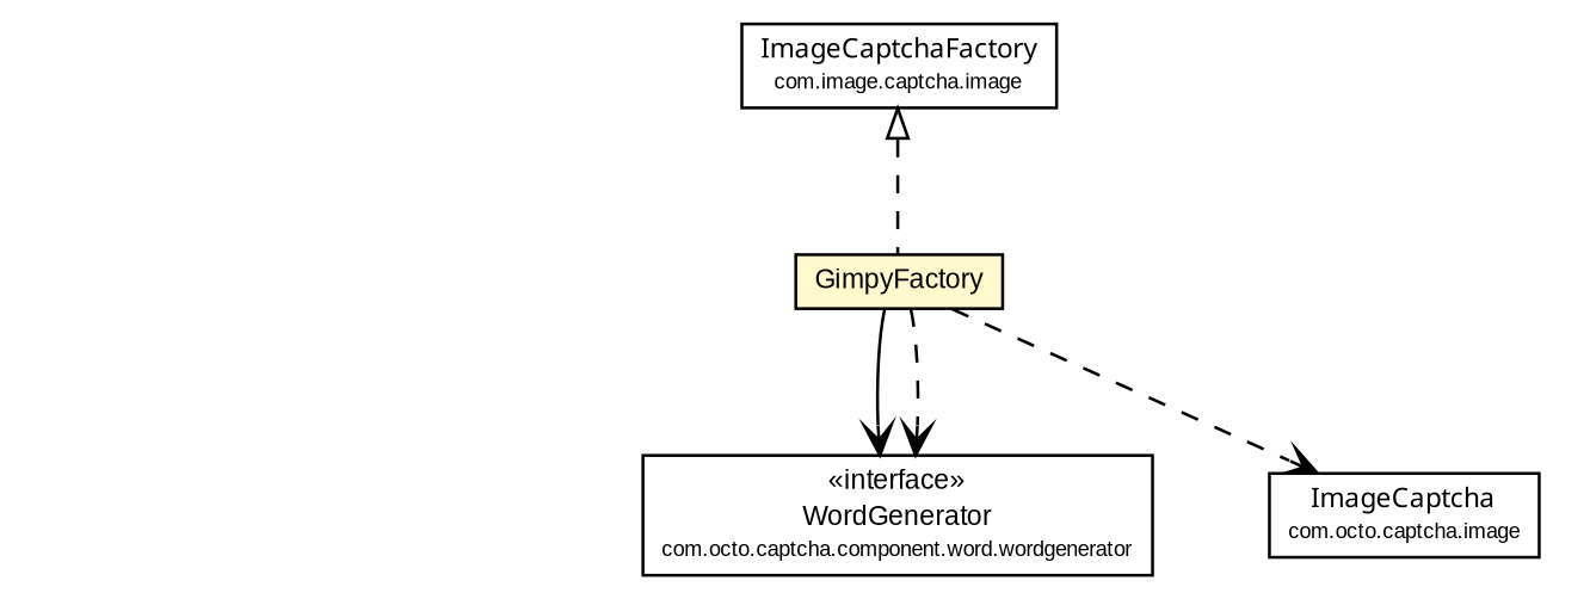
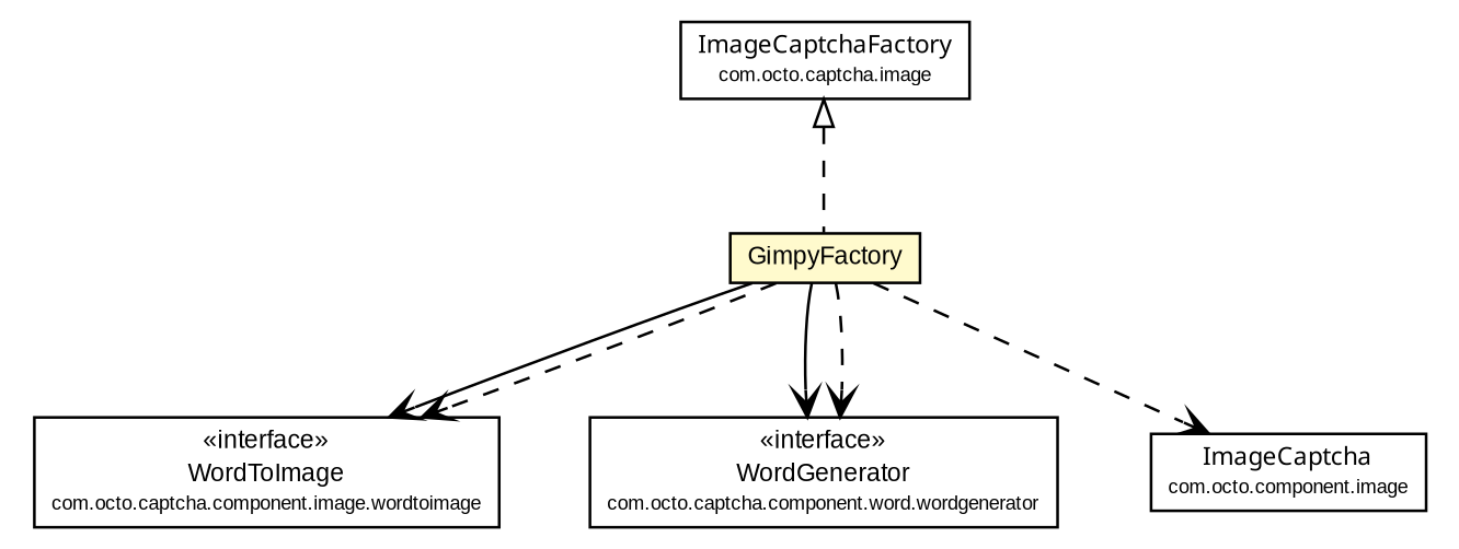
  digraph {
    node [fontcolor=black fontname=arial fontsize=9.0 shape=plaintext]
    edge [arrowhead=open color=black fontcolor=black fontname=arial fontsize=10.0 headport=p labelfontname=arial labelfontsize=10 tailport=p style=dashed]
+   n1 [label=<<table border="0" cellborder="1" cellspacing="0" cellpadding="2" port="p" href="../../component/image/wordtoimage/WordToImage.html"> 		<tr><td><table border="0" cellspacing="0" cellpadding="1"> 			<tr><td> &laquo;interface&raquo; </td></tr> 			<tr><td> WordToImage </td></tr> 			<tr><td><font point-size="7.0"> com.octo.captcha.component.image.wordtoimage </font></td></tr> 		</table></td></tr> 		</table>>]
    n2 [label=<<table border="0" cellborder="1" cellspacing="0" cellpadding="2" port="p" href="../../component/word/wordgenerator/WordGenerator.html"> 		<tr><td><table border="0" cellspacing="0" cellpadding="1"> 			<tr><td> &laquo;interface&raquo; </td></tr> 			<tr><td> WordGenerator </td></tr> 			<tr><td><font point-size="7.0"> com.octo.captcha.component.word.wordgenerator </font></td></tr> 		</table></td></tr> 		</table>>]
    n3 [label=<<table border="0" cellborder="1" cellspacing="0" cellpadding="2" port="p" bgcolor="lemonChiffon" href="./GimpyFactory.html"> 		<tr><td><table border="0" cellspacing="0" cellpadding="1"> 			<tr><td> GimpyFactory </td></tr> 		</table></td></tr> 		</table>>]
-   n4 [label=<<table border="0" cellborder="1" cellspacing="0" cellpadding="2" port="p" href="../ImageCaptcha.html"> 		<tr><td><table border="0" cellspacing="0" cellpadding="1"> 			<tr><td><font face="ariali"> ImageCaptcha </font></td></tr> 			<tr><td><font point-size="7.0"> com.octo.captcha.image </font></td></tr> 		</table></td></tr> 		</table>>]
-   n5 [label=<<table border="0" cellborder="1" cellspacing="0" cellpadding="2" port="p" href="../ImageCaptchaFactory.html"> 		<tr><td><table border="0" cellspacing="0" cellpadding="1"> 			<tr><td><font face="ariali"> ImageCaptchaFactory </font></td></tr> 			<tr><td><font point-size="7.0"> com.image.captcha.image </font></td></tr> 		</table></td></tr> 		</table>>]
+   n4 [label=<<table border="0" cellborder="1" cellspacing="0" cellpadding="2" port="p" href="../ImageCaptcha.html"> 		<tr><td><table border="0" cellspacing="0" cellpadding="1"> 			<tr><td><font face="ariali"> ImageCaptcha </font></td></tr> 			<tr><td><font point-size="7.0"> com.octo.component.image </font></td></tr> 		</table></td></tr> 		</table>>]
+   n5 [label=<<table border="0" cellborder="1" cellspacing="0" cellpadding="2" port="p" href="../ImageCaptchaFactory.html"> 		<tr><td><table border="0" cellspacing="0" cellpadding="1"> 			<tr><td><font face="ariali"> ImageCaptchaFactory </font></td></tr> 			<tr><td><font point-size="7.0"> com.octo.captcha.image </font></td></tr> 		</table></td></tr> 		</table>>]
+   n3 -> n1 [style=""]
+   n3 -> n1
    n3 -> n2 [style=""]
    n3 -> n2
    n3 -> n4
    n5 -> n3 [arrowtail=empty dir=back fontsize=10 arrowhead="" color="" fontcolor=""]
  }
